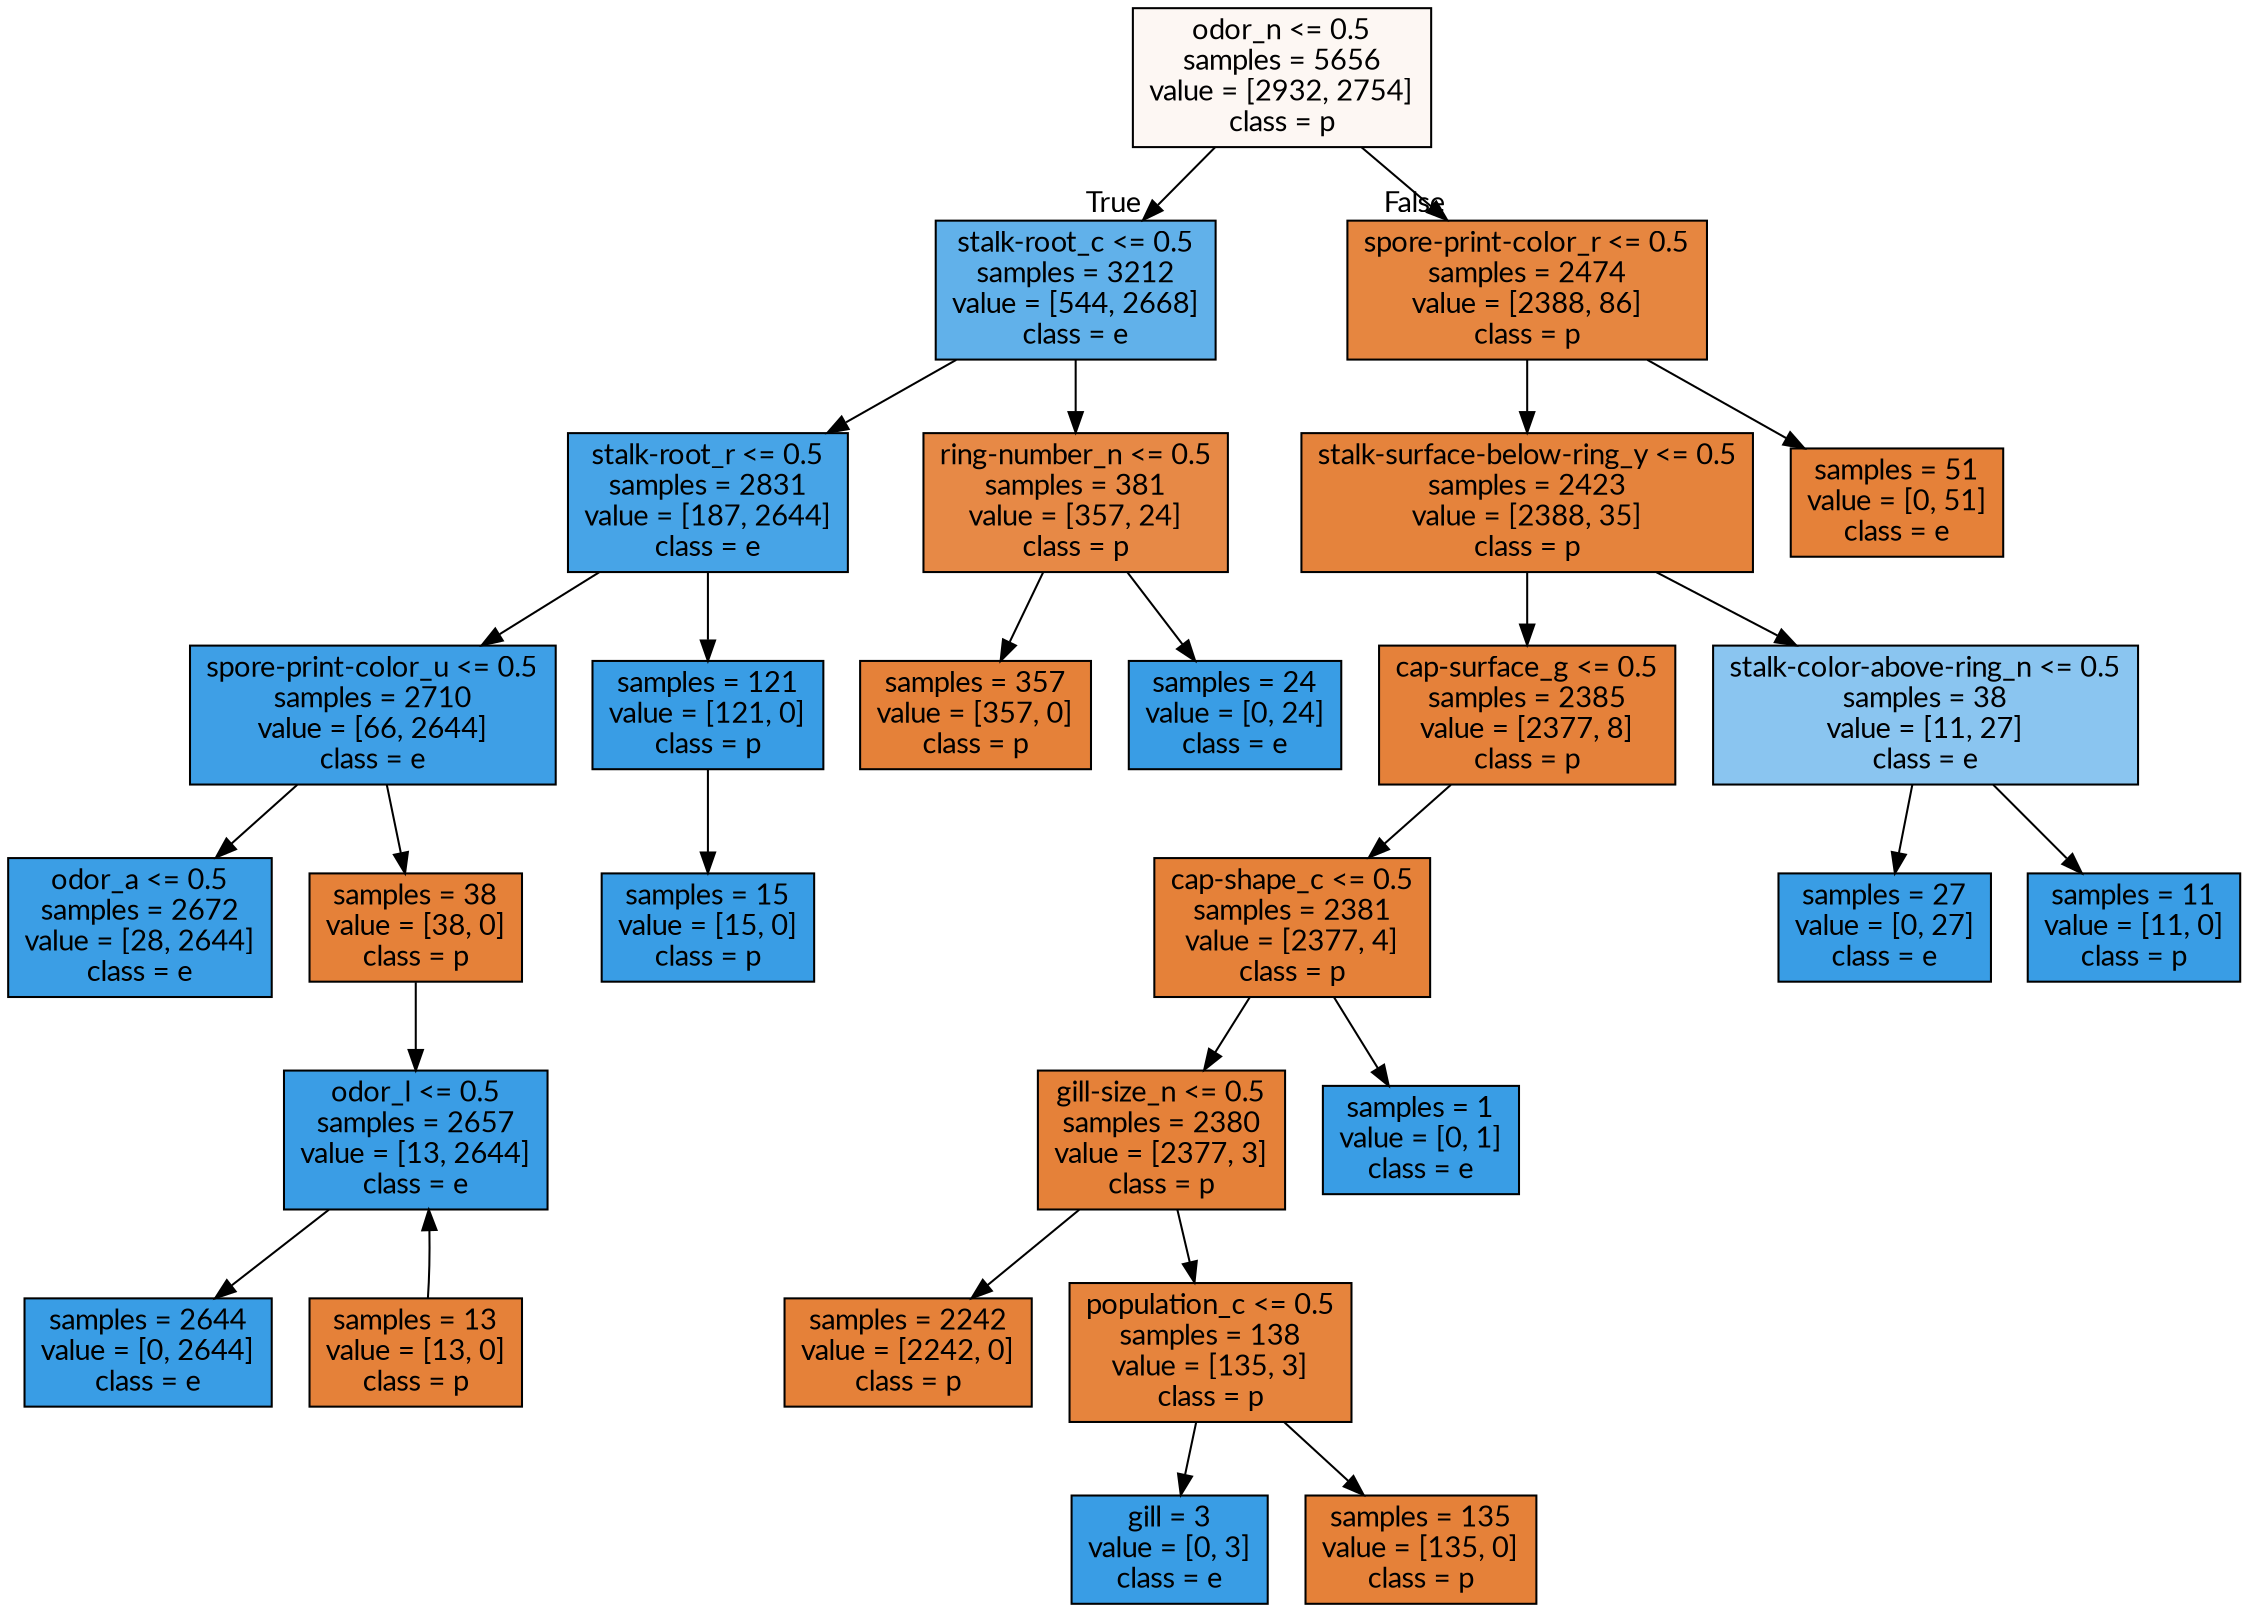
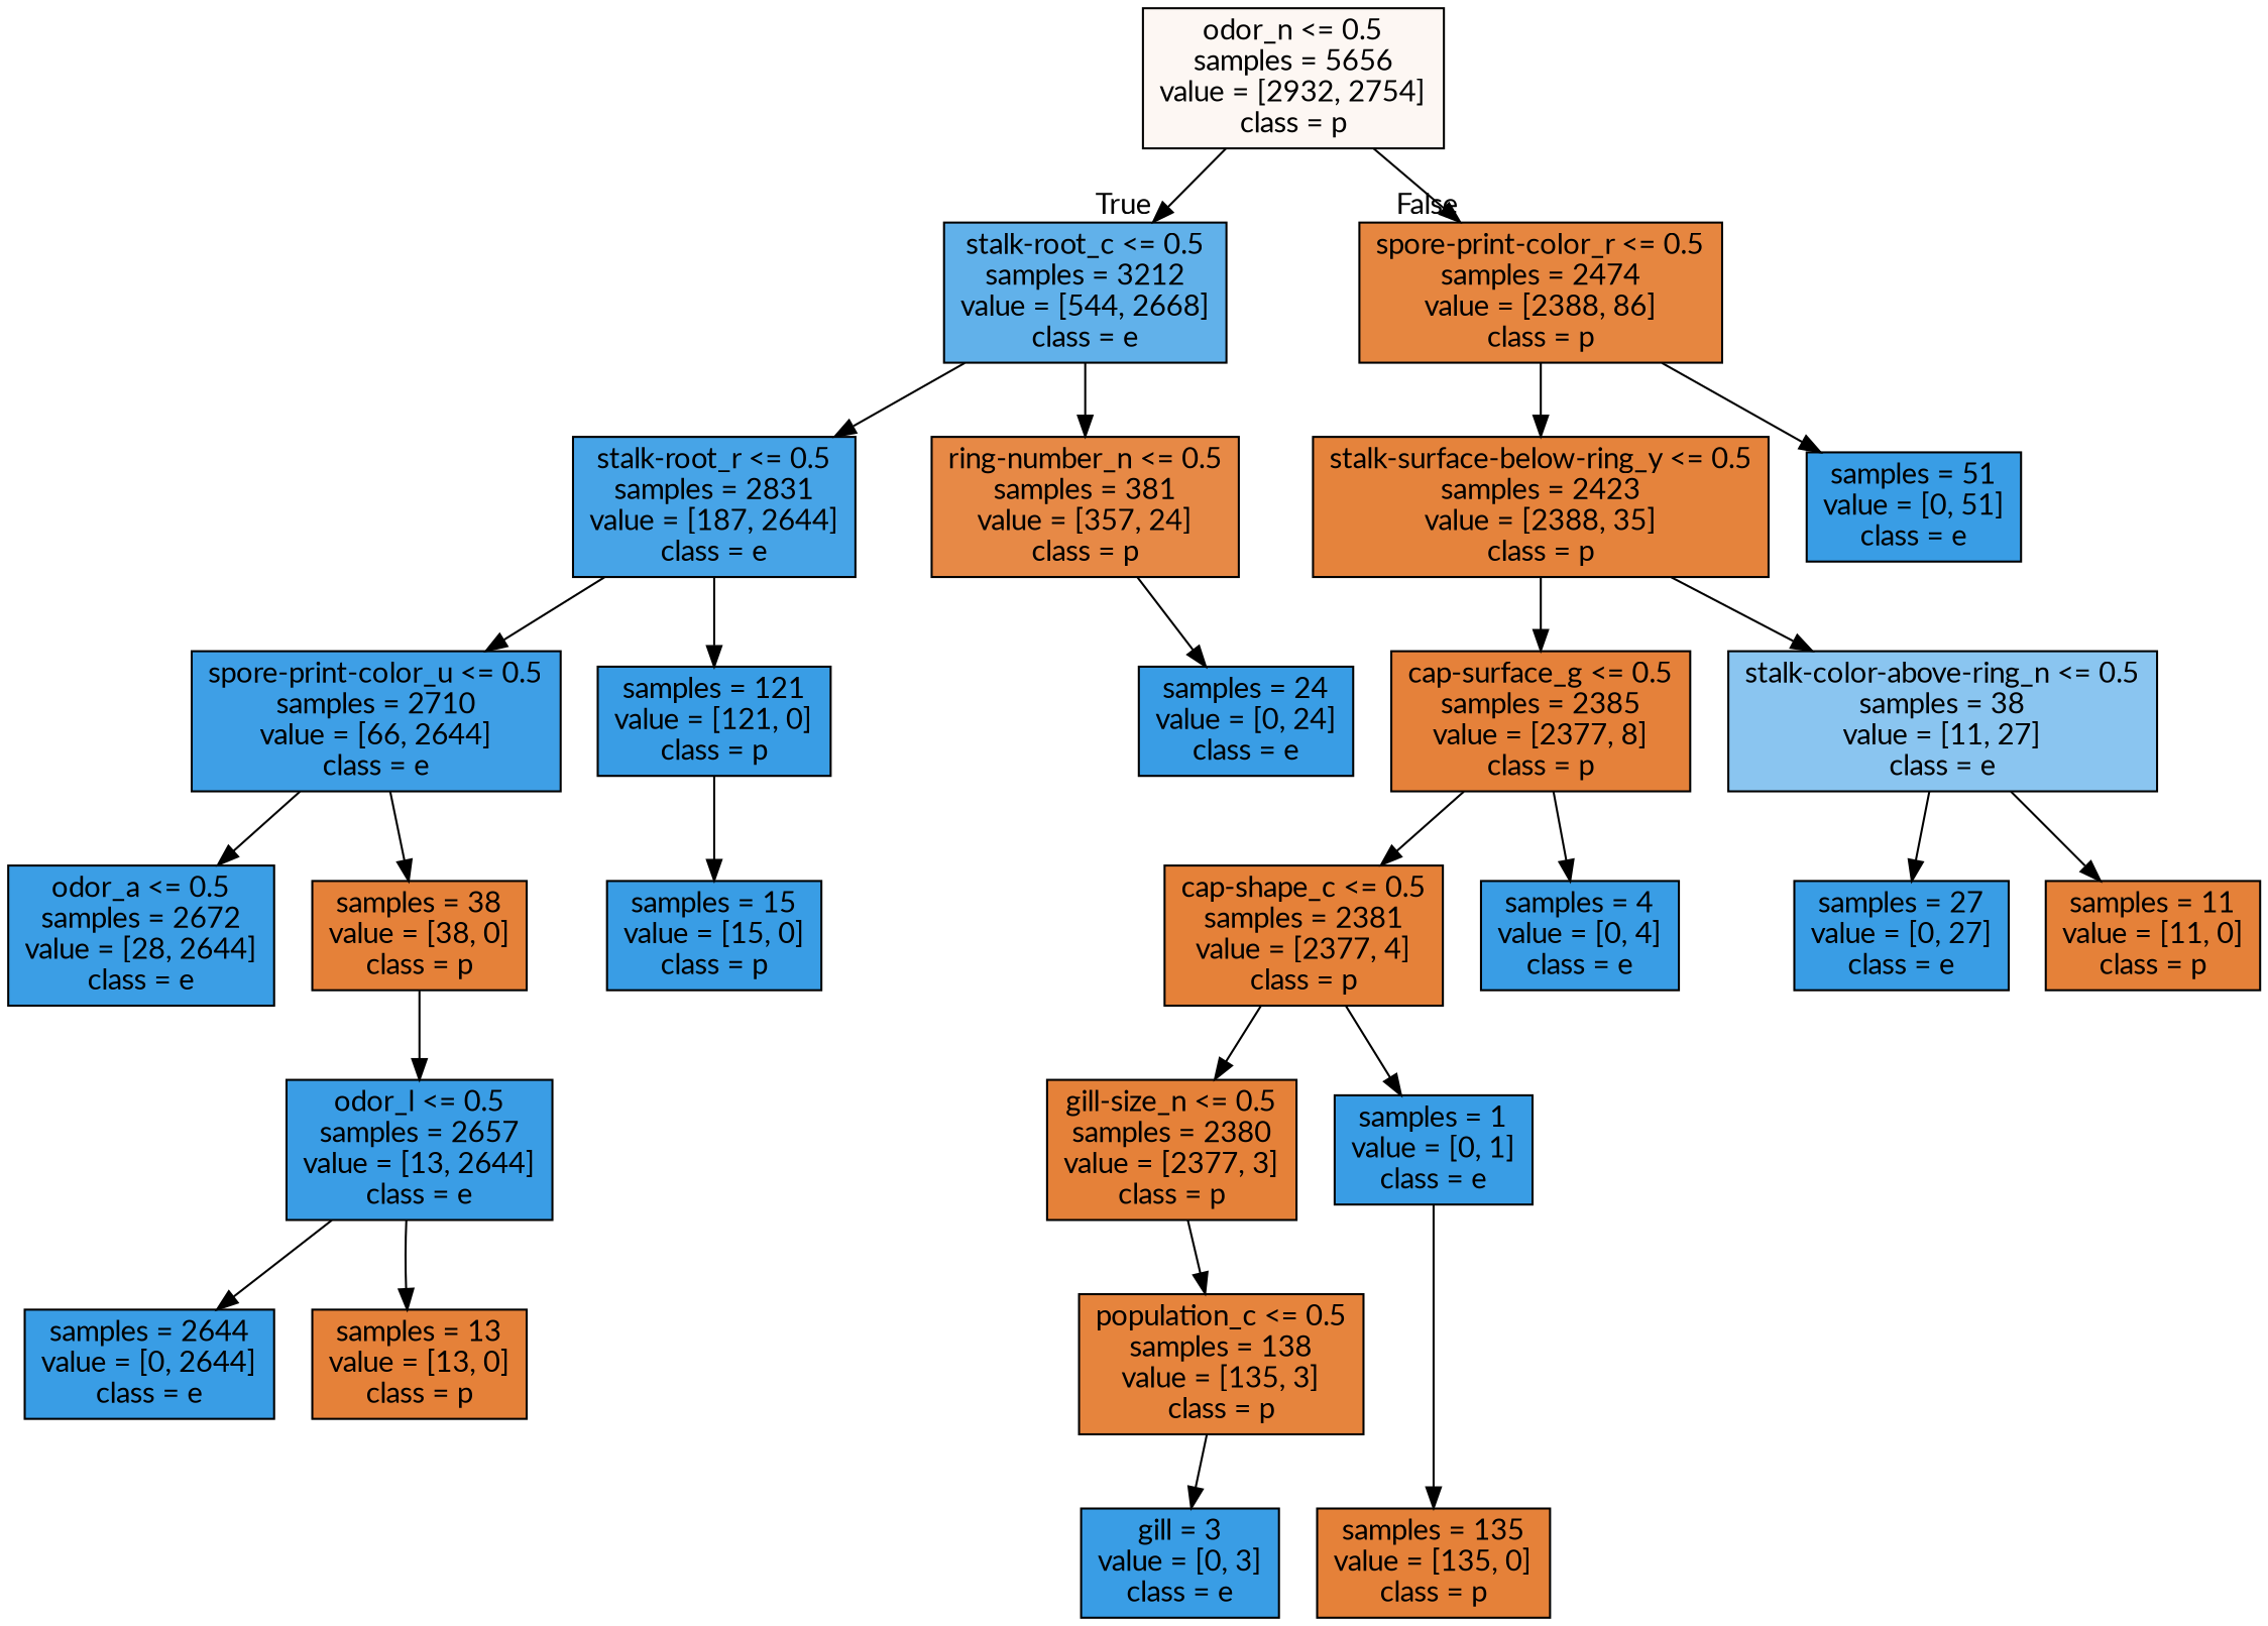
  digraph {
    fontname=Lato
    node [color=black fillcolor="#399de5" fontname=Lato shape=box style=filled]
    edge [fontname=Lato]
    n1 [fillcolor="#fdf7f3" label="odor_n <= 0.5\nsamples = 5656\nvalue = [2932, 2754]\nclass = p"]
    n2 [fillcolor="#61b1ea" label="stalk-root_c <= 0.5\nsamples = 3212\nvalue = [544, 2668]\nclass = e"]
    n3 [fillcolor="#e68640" label="spore-print-color_r <= 0.5\nsamples = 2474\nvalue = [2388, 86]\nclass = p"]
    n4 [fillcolor="#47a4e7" label="stalk-root_r <= 0.5\nsamples = 2831\nvalue = [187, 2644]\nclass = e"]
    n5 [fillcolor="#e78946" label="ring-number_n <= 0.5\nsamples = 381\nvalue = [357, 24]\nclass = p"]
    n6 [fillcolor="#e5833c" label="stalk-surface-below-ring_y <= 0.5\nsamples = 2423\nvalue = [2388, 35]\nclass = p"]
-   n7 [fillcolor="#e58139" label="samples = 51\nvalue = [0, 51]\nclass = e"]
+   n7 [label="samples = 51\nvalue = [0, 51]\nclass = e"]
    n8 [fillcolor="#3e9fe6" label="spore-print-color_u <= 0.5\nsamples = 2710\nvalue = [66, 2644]\nclass = e"]
    n9 [label="samples = 121\nvalue = [121, 0]\nclass = p"]
-   n10 [fillcolor="#e58139" label="samples = 357\nvalue = [357, 0]\nclass = p"]
    n11 [label="samples = 24\nvalue = [0, 24]\nclass = e"]
    n12 [fillcolor="#3b9ee5" label="odor_a <= 0.5\nsamples = 2672\nvalue = [28, 2644]\nclass = e"]
    n13 [fillcolor="#e58139" label="samples = 38\nvalue = [38, 0]\nclass = p"]
    n14 [label="samples = 15\nvalue = [15, 0]\nclass = p"]
    n15 [fillcolor="#3a9de5" label="odor_l <= 0.5\nsamples = 2657\nvalue = [13, 2644]\nclass = e"]
    n16 [label="samples = 2644\nvalue = [0, 2644]\nclass = e"]
    n17 [fillcolor="#e58139" label="samples = 13\nvalue = [13, 0]\nclass = p"]
    n18 [fillcolor="#e5813a" label="cap-surface_g <= 0.5\nsamples = 2385\nvalue = [2377, 8]\nclass = p"]
    n19 [fillcolor="#8ac5f0" label="stalk-color-above-ring_n <= 0.5\nsamples = 38\nvalue = [11, 27]\nclass = e"]
    n20 [fillcolor="#e58139" label="cap-shape_c <= 0.5\nsamples = 2381\nvalue = [2377, 4]\nclass = p"]
+   n21 [label="samples = 4\nvalue = [0, 4]\nclass = e"]
    n22 [label="samples = 27\nvalue = [0, 27]\nclass = e"]
-   n23 [label="samples = 11\nvalue = [11, 0]\nclass = p"]
+   n23 [fillcolor="#e58139" label="samples = 11\nvalue = [11, 0]\nclass = p"]
    n24 [fillcolor="#e58139" label="gill-size_n <= 0.5\nsamples = 2380\nvalue = [2377, 3]\nclass = p"]
    n25 [label="samples = 1\nvalue = [0, 1]\nclass = e"]
-   n26 [fillcolor="#e58139" label="samples = 2242\nvalue = [2242, 0]\nclass = p"]
    n27 [fillcolor="#e6843d" label="population_c <= 0.5\nsamples = 138\nvalue = [135, 3]\nclass = p"]
    n28 [fillcolor="#e58139" label="samples = 135\nvalue = [135, 0]\nclass = p"]
    n29 [label="gill = 3\nvalue = [0, 3]\nclass = e"]
    n1 -> n2 [headlabel=True labelangle=45 labeldistance=2.5]
    n1 -> n3 [headlabel=False labelangle=-45 labeldistance=2.5]
    n2 -> n4
    n2 -> n5
    n3 -> n6
    n3 -> n7
    n4 -> n8
    n4 -> n9
-   n5 -> n10
    n5 -> n11
    n6 -> n18
    n6 -> n19
    n8 -> n12
    n8 -> n13
    n9 -> n14
    n13 -> n15
    n15 -> n16
-   n17 -> n15
+   n15 -> n17
    n18 -> n20
+   n18 -> n21
    n19 -> n22
    n19 -> n23
    n20 -> n24
    n20 -> n25
-   n24 -> n26
    n24 -> n27
-   n27 -> n28
+   n25 -> n28
    n27 -> n29
  }
